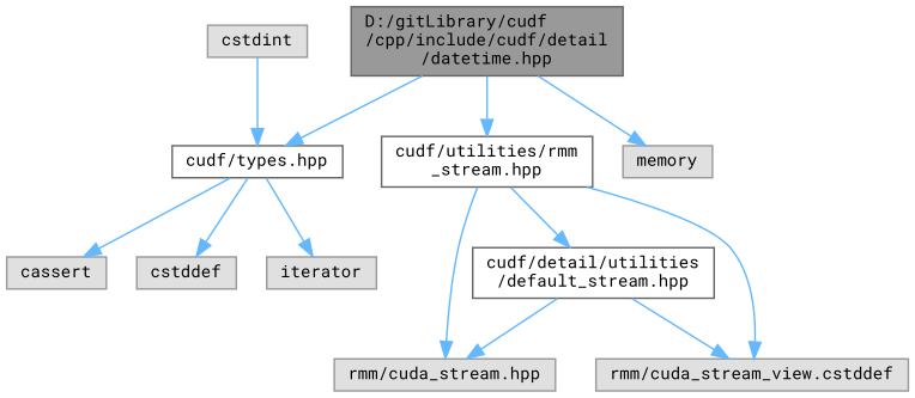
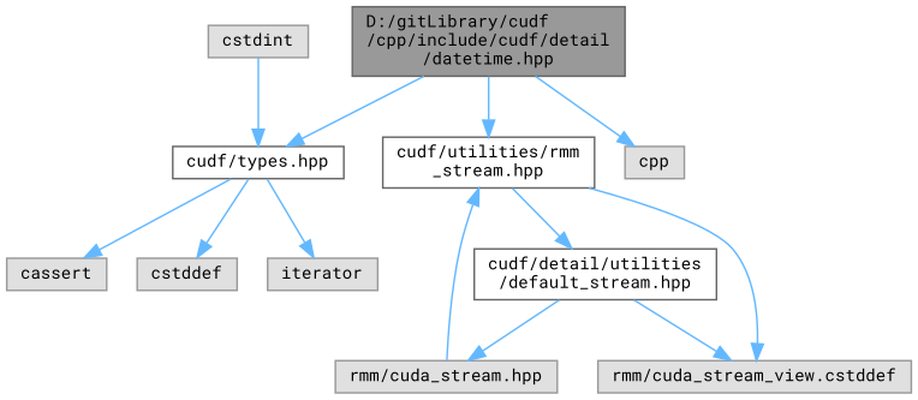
  digraph {
    fontname="Roboto Mono"
    node [color=grey60 fillcolor="#E0E0E0" fontname="Roboto Mono" fontsize=10 shape=box style=filled]
    edge [color=steelblue1 fontname="Roboto Mono" fontsize=10 labelfontname=Helvetica labelfontsize=10 style=solid]
    n1 [color=gray40 fillcolor=grey60 fontcolor=black height=0.2 label="D:/gitLibrary/cudf\l/cpp/include/cudf/detail\l/datetime.hpp" width=0.4]
    n2 [color=grey40 fillcolor=white height=0.2 label="cudf/types.hpp" width=0.4]
    n3 [color=grey40 fillcolor=white height=0.2 label="cudf/utilities/rmm\l_stream.hpp" width=0.4]
-   n4 [height=0.2 label=memory width=0.4]
+   n4 [height=0.2 label=cpp width=0.4]
    n5 [height=0.2 label=cassert width=0.4]
    n6 [height=0.2 label=cstddef width=0.4]
    n7 [height=0.2 label=iterator width=0.4]
    n8 [color=grey40 fillcolor=white height=0.2 label="cudf/detail/utilities\l/default_stream.hpp" width=0.4]
    n9 [height=0.2 label="rmm/cuda_stream.hpp" width=0.4]
    n10 [height=0.2 label="rmm/cuda_stream_view.cstddef" width=0.4]
    n11 [height=0.2 label=cstdint width=0.4]
    n1 -> n2
    n1 -> n3
    n1 -> n4
    n2 -> n5
    n2 -> n6
    n2 -> n7
    n3 -> n8
-   n3 -> n9
+   n9 -> n3
    n3 -> n10
    n8 -> n9
    n8 -> n10
    n11 -> n2
  }
